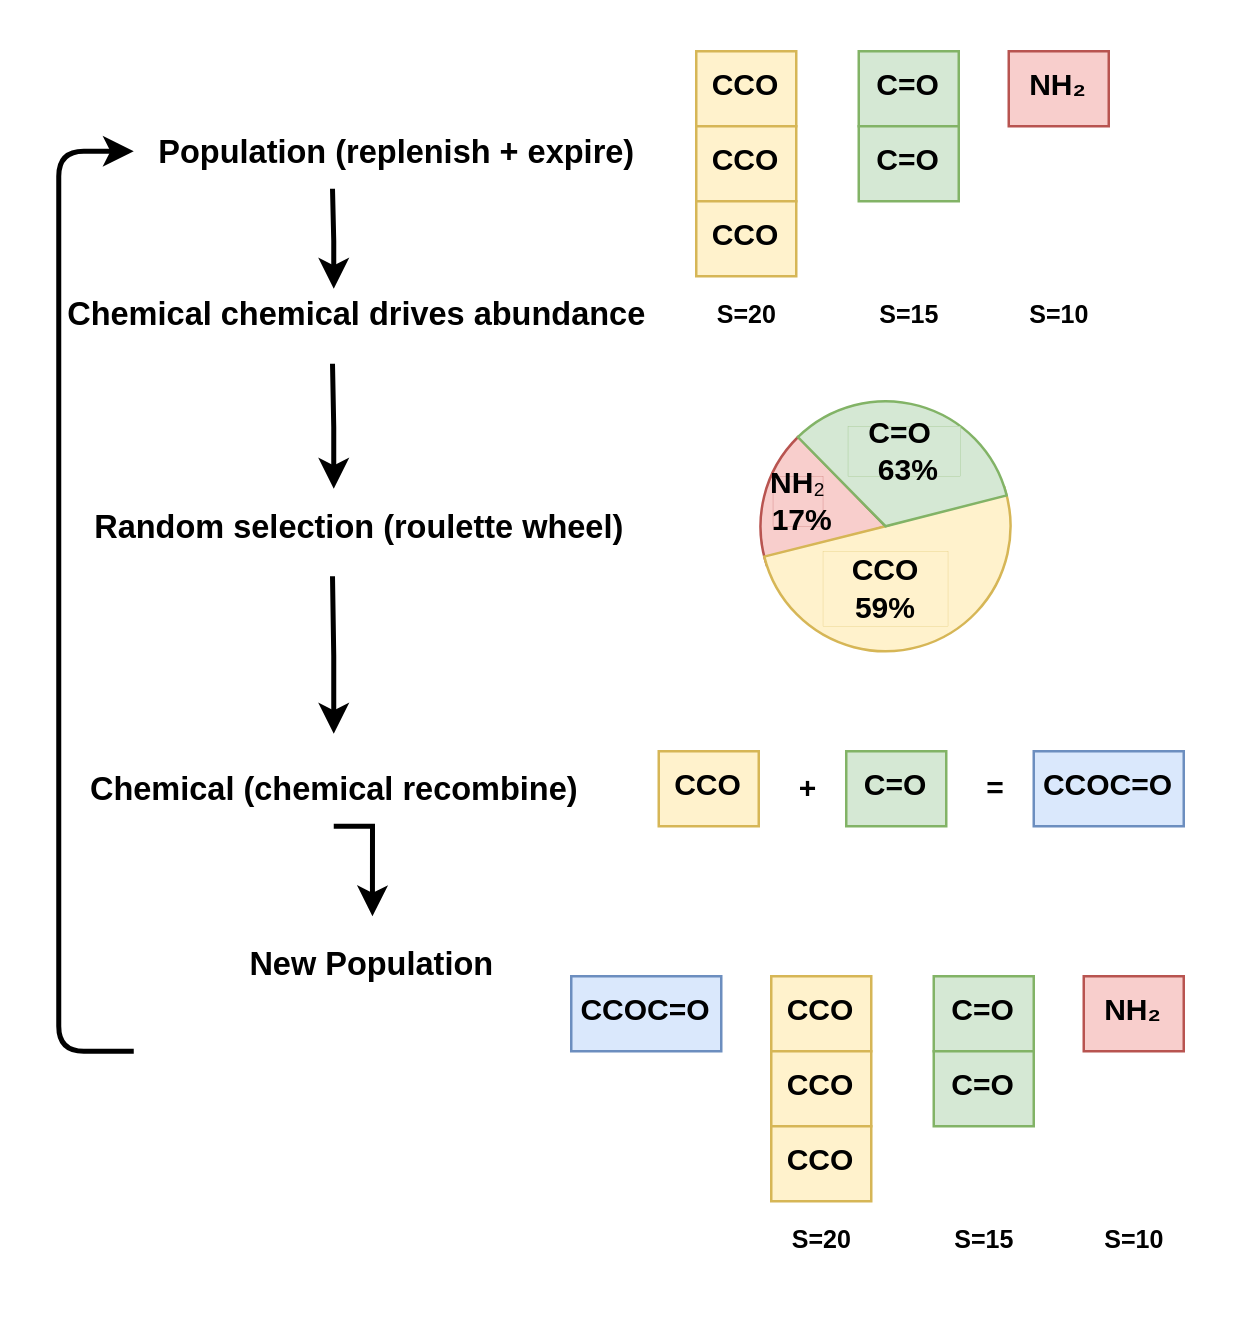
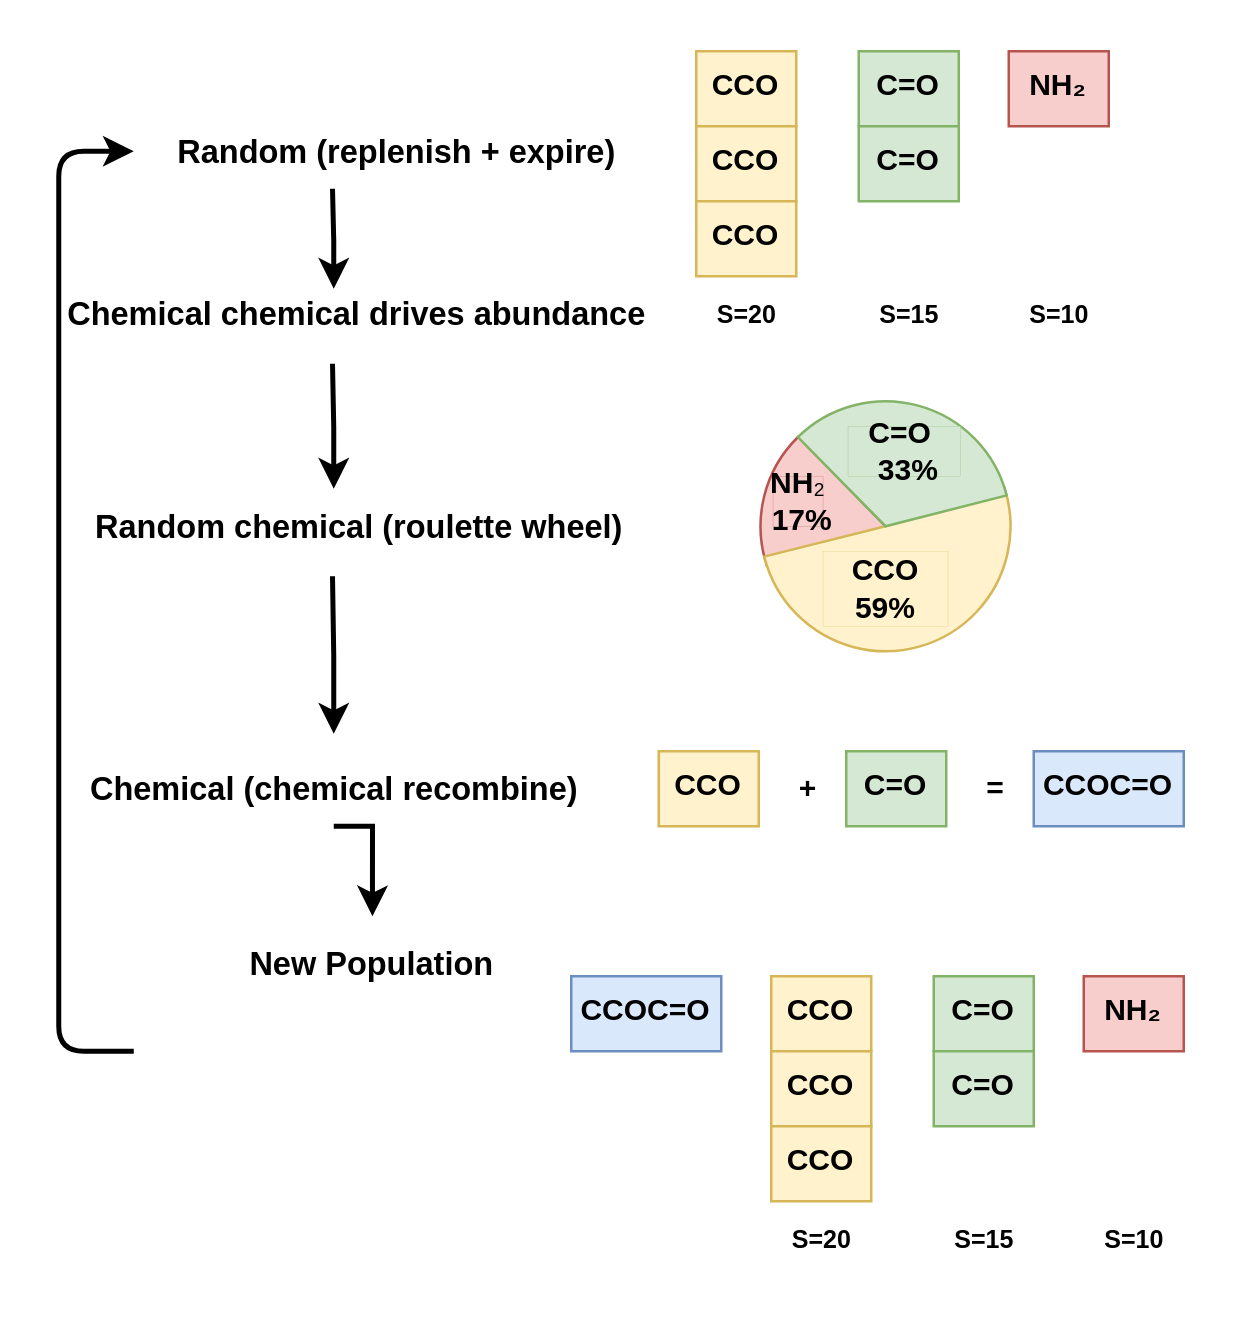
  <mxCell id="0" />
  <mxCell id="1" parent="0" />
- <mxCell id="2" value="&lt;b&gt;&lt;font style=&quot;font-size: 13px;&quot;&gt;Population (replenish + expire)&lt;/font&gt;&lt;/b&gt;" style="text;html=1;align=center;verticalAlign=middle;resizable=0;points=[];autosize=1;strokeColor=none;fillColor=none;" vertex="1" parent="1"><mxGeometry x="53" y="45" width="210" height="30" as="geometry" /></mxCell>
- <mxCell id="3" value="&lt;b&gt;&lt;font style=&quot;font-size: 13px;&quot;&gt;Random selection (roulette wheel)&lt;/font&gt;&lt;/b&gt;" style="text;html=1;align=center;verticalAlign=middle;resizable=0;points=[];autosize=1;strokeColor=none;fillColor=none;" vertex="1" parent="1"><mxGeometry x="23" y="195" width="240" height="30" as="geometry" /></mxCell>
+ <mxCell id="2" value="&lt;b&gt;&lt;font style=&quot;font-size: 13px;&quot;&gt;Random (replenish + expire)&lt;/font&gt;&lt;/b&gt;" style="text;html=1;align=center;verticalAlign=middle;resizable=0;points=[];autosize=1;strokeColor=none;fillColor=none;" vertex="1" parent="1"><mxGeometry x="53" y="45" width="210" height="30" as="geometry" /></mxCell>
+ <mxCell id="3" value="&lt;b&gt;&lt;font style=&quot;font-size: 13px;&quot;&gt;Random chemical (roulette wheel)&lt;/font&gt;&lt;/b&gt;" style="text;html=1;align=center;verticalAlign=middle;resizable=0;points=[];autosize=1;strokeColor=none;fillColor=none;" vertex="1" parent="1"><mxGeometry x="23" y="195" width="240" height="30" as="geometry" /></mxCell>
  <mxCell id="4" value="" style="edgeStyle=orthogonalEdgeStyle;rounded=0;orthogonalLoop=1;jettySize=auto;html=1;strokeWidth=2;entryX=0.504;entryY=-0.133;entryDx=0;entryDy=0;entryPerimeter=0;" edge="1" parent="1" target="6"><mxGeometry relative="1" as="geometry"><mxPoint x="133" y="330" as="sourcePoint" /><mxPoint x="133" y="370" as="targetPoint" /></mxGeometry></mxCell>
  <mxCell id="5" value="&lt;b&gt;&lt;font style=&quot;font-size: 13px;&quot;&gt;Chemical (chemical recombine)&lt;/font&gt;&lt;/b&gt;" style="text;html=1;align=center;verticalAlign=middle;resizable=0;points=[];autosize=1;strokeColor=none;fillColor=none;" vertex="1" parent="1"><mxGeometry x="22" y="301" width="222" height="28" as="geometry" /></mxCell>
  <mxCell id="6" value="&lt;b&gt;&lt;font style=&quot;font-size: 13px;&quot;&gt;New Population&lt;/font&gt;&lt;/b&gt;" style="text;html=1;align=center;verticalAlign=middle;resizable=0;points=[];autosize=1;strokeColor=none;fillColor=none;" vertex="1" parent="1"><mxGeometry x="88" y="370" width="120" height="30" as="geometry" /></mxCell>
  <mxCell id="7" value="" style="endArrow=classic;html=1;rounded=1;strokeWidth=2;curved=0;" edge="1" parent="1"><mxGeometry width="50" height="50" relative="1" as="geometry"><mxPoint x="53" y="420" as="sourcePoint" /><mxPoint x="53" y="60" as="targetPoint" /><Array as="points"><mxPoint x="23" y="420" /><mxPoint x="23" y="340" /><mxPoint x="23" y="290" /><mxPoint x="23" y="60" /></Array></mxGeometry></mxCell>
  <mxCell id="8" value="" style="edgeStyle=orthogonalEdgeStyle;rounded=0;orthogonalLoop=1;jettySize=auto;html=1;strokeWidth=2;" edge="1" parent="1"><mxGeometry relative="1" as="geometry"><mxPoint x="132.5" y="230" as="sourcePoint" /><mxPoint x="133" y="293" as="targetPoint" /></mxGeometry></mxCell>
  <mxCell id="9" value="&lt;b&gt;&lt;font style=&quot;font-size: 10px;&quot;&gt;S=20&lt;/font&gt;&lt;/b&gt;" style="text;html=1;align=center;verticalAlign=middle;resizable=0;points=[];autosize=1;strokeColor=none;fillColor=none;" vertex="1" parent="1"><mxGeometry x="273" y="110" width="50" height="30" as="geometry" /></mxCell>
  <mxCell id="10" value="&lt;b&gt;&lt;font style=&quot;font-size: 10px;&quot;&gt;S=15&lt;/font&gt;&lt;/b&gt;" style="text;html=1;align=center;verticalAlign=middle;resizable=0;points=[];autosize=1;strokeColor=none;fillColor=none;" vertex="1" parent="1"><mxGeometry x="338" y="110" width="50" height="30" as="geometry" /></mxCell>
  <mxCell id="11" value="&lt;b&gt;&lt;font style=&quot;font-size: 10px;&quot;&gt;S=10&lt;/font&gt;&lt;/b&gt;" style="text;html=1;align=center;verticalAlign=middle;resizable=0;points=[];autosize=1;strokeColor=none;fillColor=none;" vertex="1" parent="1"><mxGeometry x="398" y="110" width="50" height="30" as="geometry" /></mxCell>
  <mxCell id="12" value="&lt;span style=&quot;font-size: 13px;&quot;&gt;&lt;b&gt;Chemical chemical drives abundance&lt;/b&gt;&lt;/span&gt;" style="text;html=1;align=center;verticalAlign=middle;resizable=0;points=[];autosize=1;strokeColor=none;fillColor=none;" vertex="1" parent="1"><mxGeometry x="20" y="111" width="243" height="28" as="geometry" /></mxCell>
  <mxCell id="13" value="" style="edgeStyle=orthogonalEdgeStyle;rounded=0;orthogonalLoop=1;jettySize=auto;html=1;strokeWidth=2;" edge="1" parent="1"><mxGeometry relative="1" as="geometry"><mxPoint x="132.5" y="145" as="sourcePoint" /><mxPoint x="133" y="195" as="targetPoint" /></mxGeometry></mxCell>
  <mxCell id="14" value="" style="edgeStyle=orthogonalEdgeStyle;rounded=0;orthogonalLoop=1;jettySize=auto;html=1;strokeWidth=2;" edge="1" parent="1"><mxGeometry relative="1" as="geometry"><mxPoint x="132.5" y="75" as="sourcePoint" /><mxPoint x="133" y="115" as="targetPoint" /></mxGeometry></mxCell>
  <mxCell id="15" value="&lt;b&gt;CCO&lt;/b&gt;" style="text;whiteSpace=wrap;html=1;fillColor=#fff2cc;strokeColor=#d6b656;align=center;" vertex="1" parent="1"><mxGeometry x="278" y="20" width="40" height="30" as="geometry" /></mxCell>
  <mxCell id="16" value="&lt;b&gt;CCO&lt;/b&gt;" style="text;whiteSpace=wrap;html=1;fillColor=#fff2cc;strokeColor=#d6b656;align=center;" vertex="1" parent="1"><mxGeometry x="278" y="50" width="40" height="30" as="geometry" /></mxCell>
  <mxCell id="17" value="&lt;b&gt;CCO&lt;/b&gt;" style="text;whiteSpace=wrap;html=1;fillColor=#fff2cc;strokeColor=#d6b656;align=center;" vertex="1" parent="1"><mxGeometry x="278" y="80" width="40" height="30" as="geometry" /></mxCell>
  <mxCell id="18" value="&lt;b&gt;C=O&lt;/b&gt;" style="text;whiteSpace=wrap;html=1;fillColor=#d5e8d4;strokeColor=#82b366;align=center;" vertex="1" parent="1"><mxGeometry x="343" y="20" width="40" height="30" as="geometry" /></mxCell>
  <mxCell id="19" value="&lt;b&gt;C=O&lt;/b&gt;" style="text;whiteSpace=wrap;html=1;fillColor=#d5e8d4;strokeColor=#82b366;align=center;" vertex="1" parent="1"><mxGeometry x="343" y="50" width="40" height="30" as="geometry" /></mxCell>
  <mxCell id="20" value="&lt;b&gt;NH₂&lt;/b&gt;" style="text;whiteSpace=wrap;html=1;fillColor=#f8cecc;strokeColor=#b85450;align=center;" vertex="1" parent="1"><mxGeometry x="403" y="20" width="40" height="30" as="geometry" /></mxCell>
  <mxCell id="21" value="&lt;b&gt;CCO&lt;/b&gt;" style="text;whiteSpace=wrap;html=1;fillColor=#fff2cc;strokeColor=#d6b656;align=center;" vertex="1" parent="1"><mxGeometry x="263" y="300" width="40" height="30" as="geometry" /></mxCell>
  <mxCell id="22" value="&lt;b&gt;C=O&lt;/b&gt;" style="text;whiteSpace=wrap;html=1;fillColor=#d5e8d4;strokeColor=#82b366;align=center;" vertex="1" parent="1"><mxGeometry x="338" y="300" width="40" height="30" as="geometry" /></mxCell>
  <mxCell id="23" value="&lt;b&gt;CCOC=O&lt;/b&gt;" style="text;whiteSpace=wrap;html=1;fillColor=#dae8fc;strokeColor=#6c8ebf;align=center;" vertex="1" parent="1"><mxGeometry x="413" y="300" width="60" height="30" as="geometry" /></mxCell>
  <mxCell id="24" value="" style="group" connectable="0" vertex="1" parent="1"><mxGeometry x="303" y="390" width="175" height="120" as="geometry" /></mxCell>
  <mxCell id="25" value="&lt;b&gt;&lt;font style=&quot;font-size: 10px;&quot;&gt;S=20&lt;/font&gt;&lt;/b&gt;" style="text;html=1;align=center;verticalAlign=middle;resizable=0;points=[];autosize=1;strokeColor=none;fillColor=none;" vertex="1" parent="24"><mxGeometry y="90" width="50" height="30" as="geometry" /></mxCell>
  <mxCell id="26" value="&lt;b&gt;&lt;font style=&quot;font-size: 10px;&quot;&gt;S=15&lt;/font&gt;&lt;/b&gt;" style="text;html=1;align=center;verticalAlign=middle;resizable=0;points=[];autosize=1;strokeColor=none;fillColor=none;" vertex="1" parent="24"><mxGeometry x="65" y="90" width="50" height="30" as="geometry" /></mxCell>
  <mxCell id="27" value="&lt;b&gt;&lt;font style=&quot;font-size: 10px;&quot;&gt;S=10&lt;/font&gt;&lt;/b&gt;" style="text;html=1;align=center;verticalAlign=middle;resizable=0;points=[];autosize=1;strokeColor=none;fillColor=none;" vertex="1" parent="24"><mxGeometry x="125" y="90" width="50" height="30" as="geometry" /></mxCell>
  <mxCell id="28" value="&lt;b&gt;CCO&lt;/b&gt;" style="text;whiteSpace=wrap;html=1;fillColor=#fff2cc;strokeColor=#d6b656;align=center;" vertex="1" parent="24"><mxGeometry x="5" width="40" height="30" as="geometry" /></mxCell>
  <mxCell id="29" value="&lt;b&gt;CCO&lt;/b&gt;" style="text;whiteSpace=wrap;html=1;fillColor=#fff2cc;strokeColor=#d6b656;align=center;" vertex="1" parent="24"><mxGeometry x="5" y="30" width="40" height="30" as="geometry" /></mxCell>
  <mxCell id="30" value="&lt;b&gt;CCO&lt;/b&gt;" style="text;whiteSpace=wrap;html=1;fillColor=#fff2cc;strokeColor=#d6b656;align=center;" vertex="1" parent="24"><mxGeometry x="5" y="60" width="40" height="30" as="geometry" /></mxCell>
  <mxCell id="31" value="&lt;b&gt;C=O&lt;/b&gt;" style="text;whiteSpace=wrap;html=1;fillColor=#d5e8d4;strokeColor=#82b366;align=center;" vertex="1" parent="24"><mxGeometry x="70" width="40" height="30" as="geometry" /></mxCell>
  <mxCell id="32" value="&lt;b&gt;C=O&lt;/b&gt;" style="text;whiteSpace=wrap;html=1;fillColor=#d5e8d4;strokeColor=#82b366;align=center;" vertex="1" parent="24"><mxGeometry x="70" y="30" width="40" height="30" as="geometry" /></mxCell>
  <mxCell id="33" value="&lt;b&gt;NH₂&lt;/b&gt;" style="text;whiteSpace=wrap;html=1;fillColor=#f8cecc;strokeColor=#b85450;align=center;" vertex="1" parent="24"><mxGeometry x="130" width="40" height="30" as="geometry" /></mxCell>
  <mxCell id="34" value="&lt;b&gt;CCOC=O&lt;/b&gt;" style="text;whiteSpace=wrap;html=1;fillColor=#dae8fc;strokeColor=#6c8ebf;align=center;" vertex="1" parent="1"><mxGeometry x="228" y="390" width="60" height="30" as="geometry" /></mxCell>
  <mxCell id="35" value="" style="group" connectable="0" vertex="1" parent="1"><mxGeometry x="282.997" y="139.287" width="141.421" height="141.421" as="geometry" /></mxCell>
  <mxCell id="36" value="" style="verticalLabelPosition=bottom;verticalAlign=top;html=1;shape=mxgraph.basic.pie;fillColor=#f8cecc;strokeColor=#b85450;startAngle=0.324;endAngle=0.502;rotation=135;" vertex="1" parent="35"><mxGeometry x="20.711" y="20.711" width="100" height="100" as="geometry" /></mxCell>
  <mxCell id="37" value="" style="group" connectable="0" vertex="1" parent="35"><mxGeometry x="9.476" y="9.476" width="122.474" height="122.474" as="geometry" /></mxCell>
  <mxCell id="38" value="" style="verticalLabelPosition=bottom;verticalAlign=top;html=1;shape=mxgraph.basic.pie;fillColor=#fff2cc;strokeColor=#d6b656;startAngle=0.2;endAngle=0.711;" vertex="1" parent="37"><mxGeometry x="11.237" y="11.237" width="100" height="100" as="geometry" /></mxCell>
  <mxCell id="39" value="" style="verticalLabelPosition=bottom;verticalAlign=top;html=1;shape=mxgraph.basic.pie;fillColor=#d5e8d4;strokeColor=#82b366;startAngle=0.168;endAngle=0.502;rotation=-105;" vertex="1" parent="37"><mxGeometry x="11.237" y="11.237" width="100" height="100" as="geometry" /></mxCell>
  <mxCell id="40" value="CCO&lt;div&gt;59%&lt;/div&gt;" style="shape=rect;strokeWidth=0;fontStyle=1;html=1;whiteSpace=wrap;align=center;fillColor=#fff2cc;strokeColor=#d6b656;" vertex="1" parent="37"><mxGeometry x="36.237" y="71.237" width="50" height="30" as="geometry" /></mxCell>
  <mxCell id="41" value="" style="align=left;html=1;verticalAlign=middle;labelPosition=right;verticalLabelPosition=middle;labelBackgroundColor=none;fontSize=10" connectable="0" vertex="1" parent="40"><mxGeometry x="50" y="15" as="geometry" /></mxCell>
  <mxCell id="42" value="NH&lt;span style=&quot;font-weight: 400;&quot;&gt;₂&lt;/span&gt;&lt;br&gt;&lt;div&gt;&amp;nbsp;17%&lt;/div&gt;" style="shape=rect;strokeWidth=0;fontStyle=1;html=1;whiteSpace=wrap;align=center;fillColor=#f8cecc;strokeColor=#b85450;" vertex="1" parent="37"><mxGeometry x="16.237" y="41.237" width="20" height="20" as="geometry" /></mxCell>
  <mxCell id="43" value="" style="align=left;html=1;verticalAlign=middle;labelPosition=right;verticalLabelPosition=middle;labelBackgroundColor=none;fontSize=10" connectable="0" vertex="1" parent="42"><mxGeometry x="20" y="10" as="geometry" /></mxCell>
- <mxCell id="44" value="C=O&amp;nbsp; &amp;nbsp;63%" style="shape=rect;strokeWidth=0;fontStyle=1;html=1;whiteSpace=wrap;align=center;fillColor=#d5e8d4;strokeColor=#82b366;" vertex="1" parent="37"><mxGeometry x="46.237" y="21.237" width="45" height="20" as="geometry" /></mxCell>
+ <mxCell id="44" value="C=O&amp;nbsp; &amp;nbsp;33%" style="shape=rect;strokeWidth=0;fontStyle=1;html=1;whiteSpace=wrap;align=center;fillColor=#d5e8d4;strokeColor=#82b366;" vertex="1" parent="37"><mxGeometry x="46.237" y="21.237" width="45" height="20" as="geometry" /></mxCell>
  <mxCell id="45" value="" style="align=left;html=1;verticalAlign=middle;labelPosition=right;verticalLabelPosition=middle;labelBackgroundColor=none;fontSize=10" connectable="0" vertex="1" parent="44"><mxGeometry x="45" y="10" as="geometry" /></mxCell>
  <mxCell id="46" value="+" style="shape=rect;strokeWidth=0;fontStyle=1;html=1;whiteSpace=wrap;align=center;strokeColor=none;" vertex="1" parent="1"><mxGeometry x="313" y="305" width="20" height="20" as="geometry" /></mxCell>
  <mxCell id="47" value="" style="align=left;html=1;verticalAlign=middle;labelPosition=right;verticalLabelPosition=middle;labelBackgroundColor=none;fontSize=10" connectable="0" vertex="1" parent="46"><mxGeometry x="20" y="10" as="geometry" /></mxCell>
  <mxCell id="48" value="=" style="shape=rect;strokeWidth=0;fontStyle=1;html=1;whiteSpace=wrap;align=center;strokeColor=none;" vertex="1" parent="1"><mxGeometry x="388" y="305" width="20" height="20" as="geometry" /></mxCell>
  <mxCell id="49" value="" style="align=left;html=1;verticalAlign=middle;labelPosition=right;verticalLabelPosition=middle;labelBackgroundColor=none;fontSize=10" connectable="0" vertex="1" parent="48"><mxGeometry x="20" y="10" as="geometry" /></mxCell>
